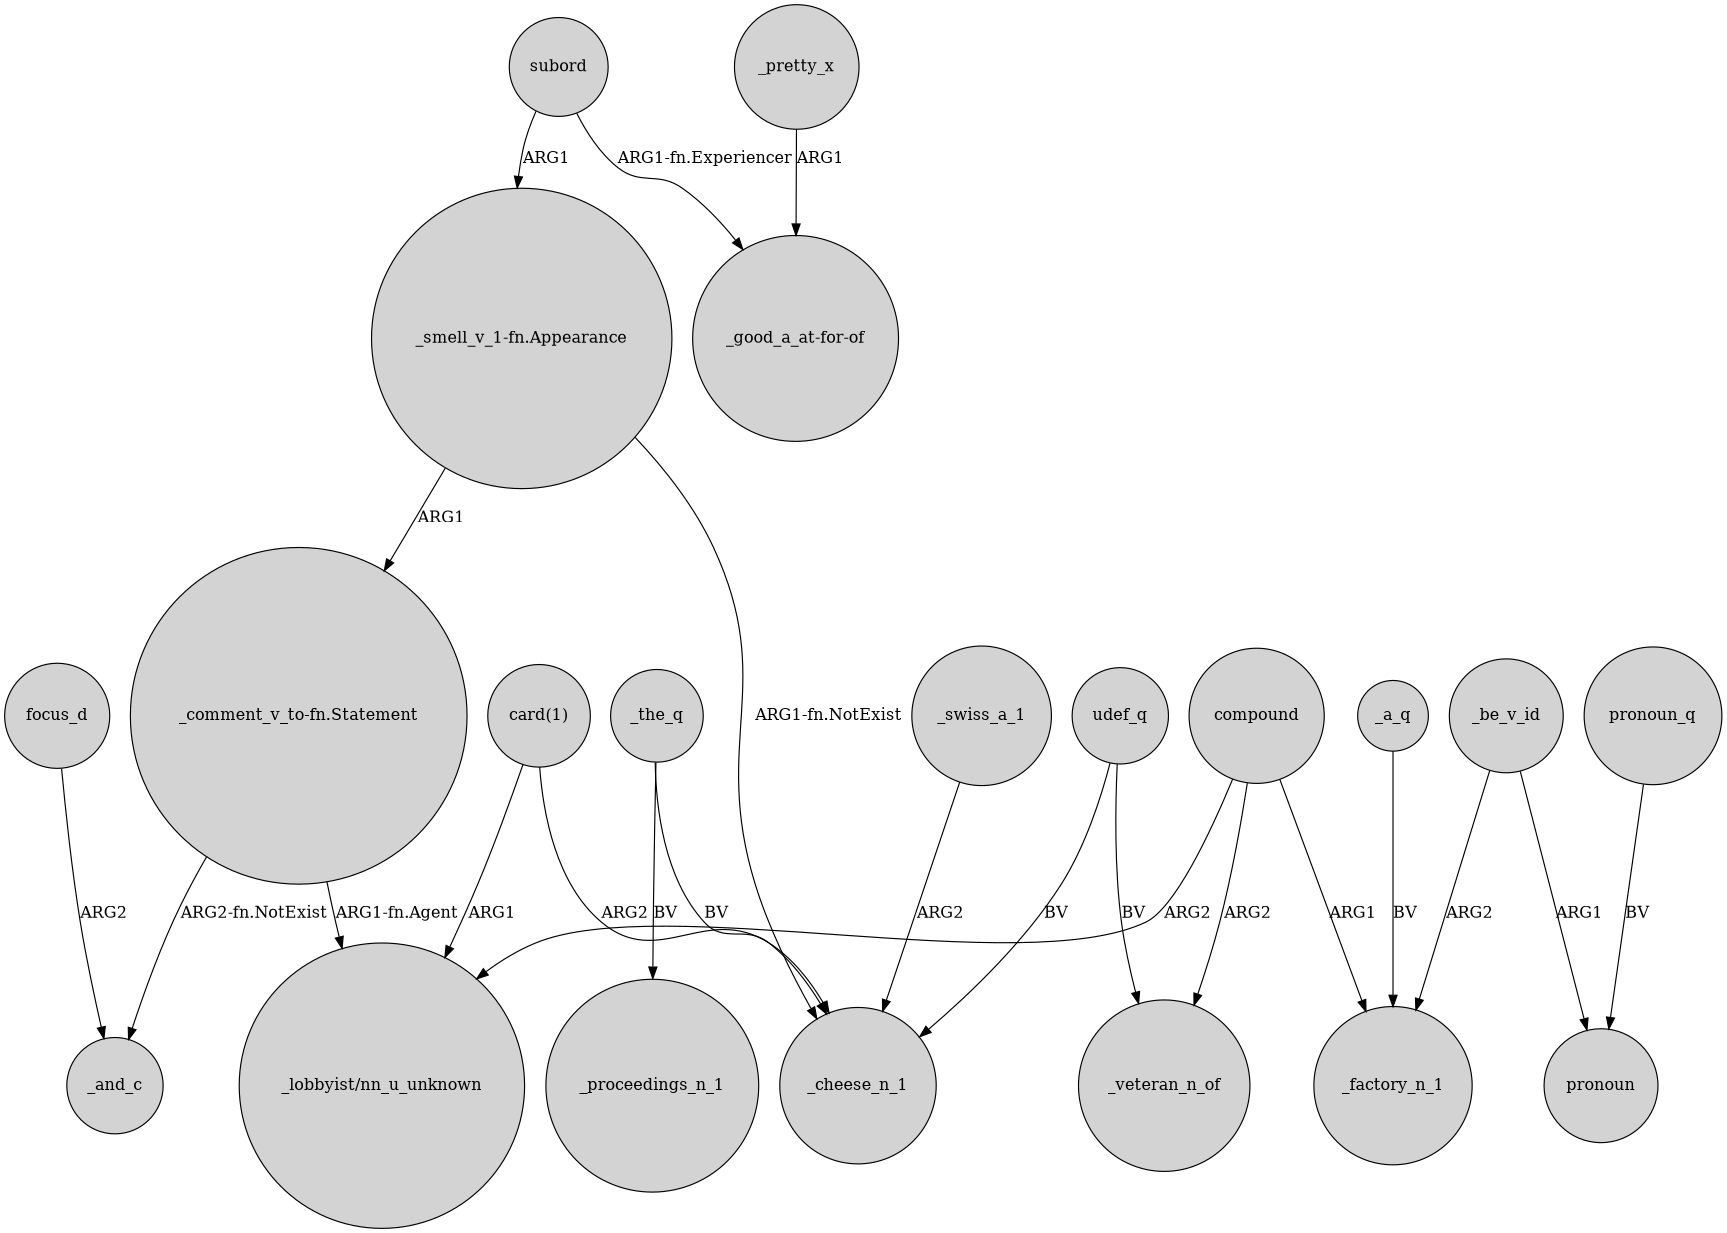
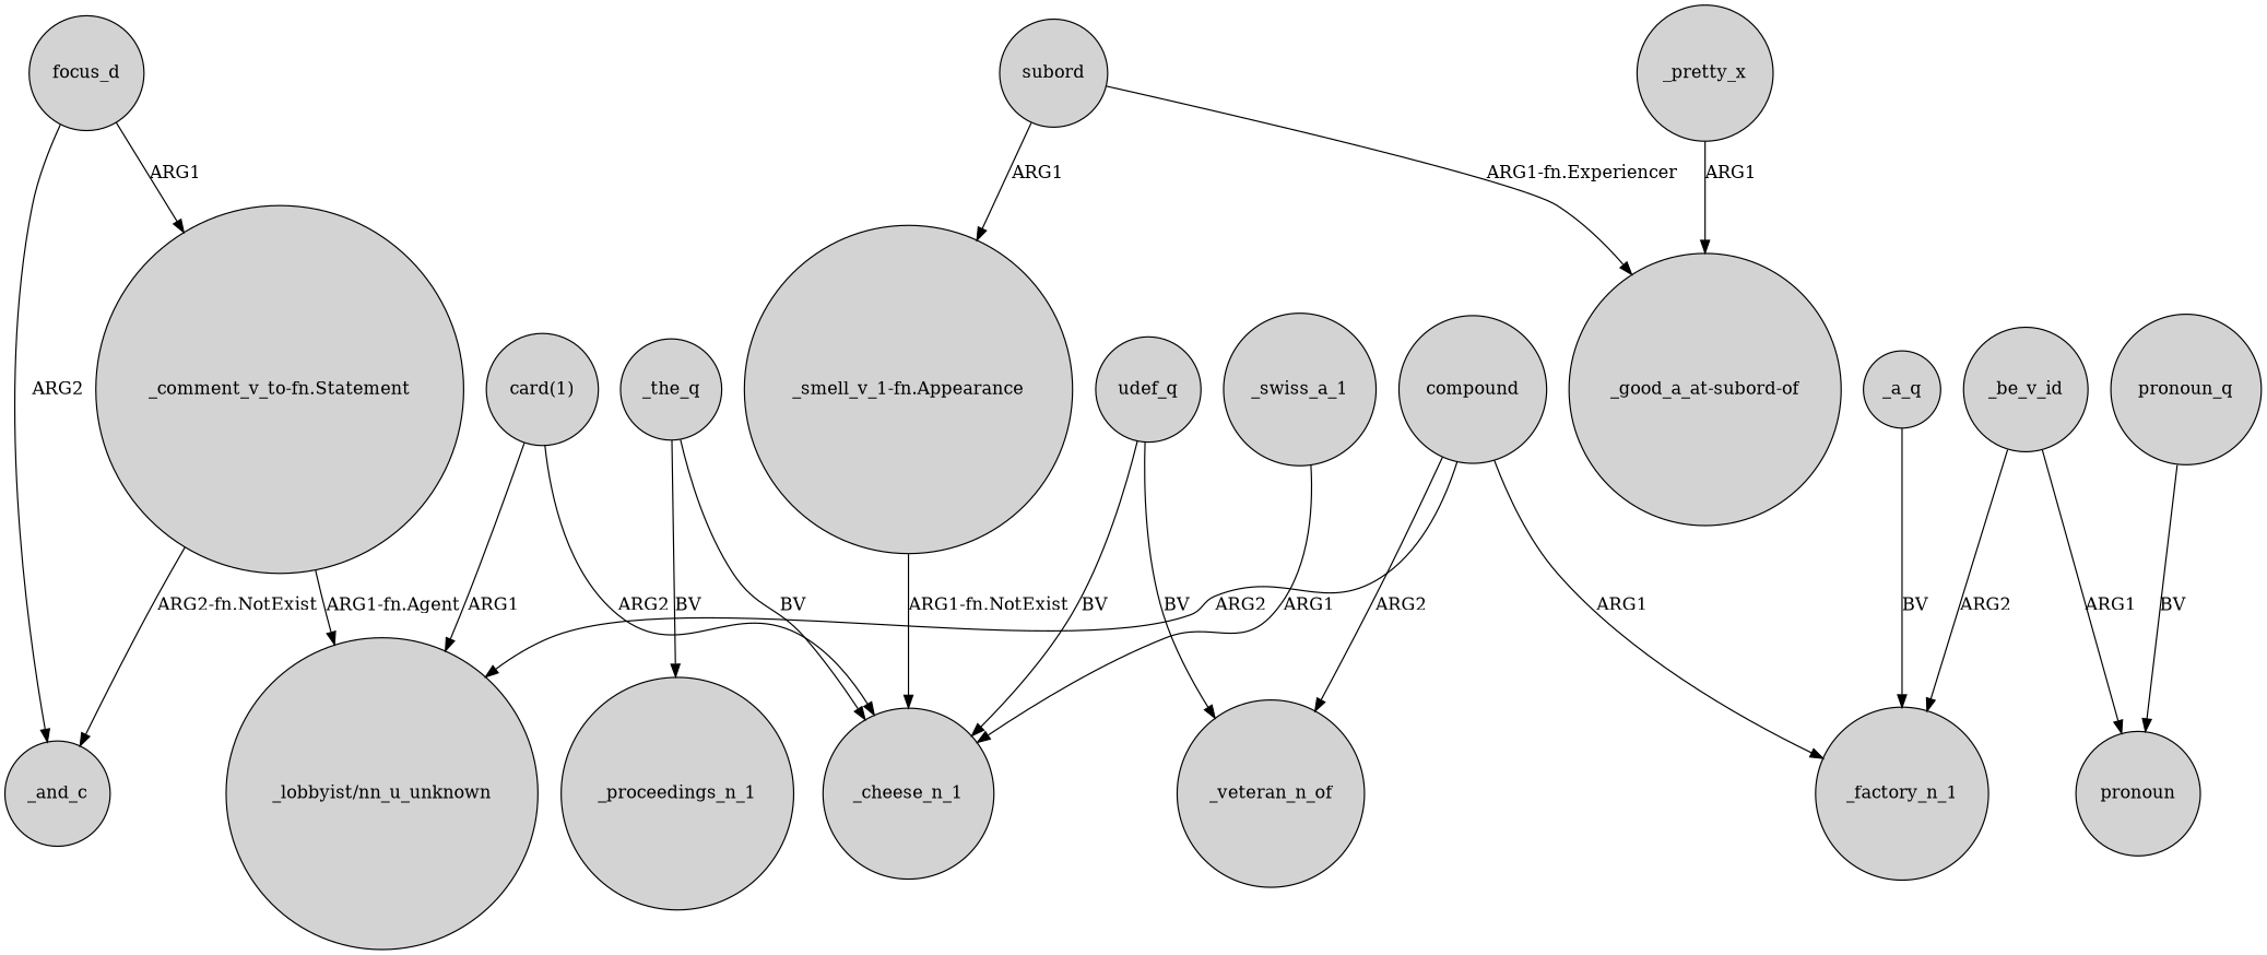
  digraph {
    node [shape=circle style=filled]
    compound
    "_lobbyist/nn_u_unknown"
    _factory_n_1
    _veteran_n_of
    _the_q
    _cheese_n_1
    _proceedings_n_1
    _pretty_x
-   "_good_a_at-for-of"
+   "_good_a_at-for-of" [label="_good_a_at-subord-of"]
    subord
    "_smell_v_1-fn.Appearance"
    "_comment_v_to-fn.Statement"
    _and_c
    udef_q
    _be_v_id
    n16 [label=pronoun]
    focus_d
    pronoun_q
    _swiss_a_1
    _a_q
    "card(1)"
    compound -> "_lobbyist/nn_u_unknown" [label=ARG2]
    compound -> _factory_n_1 [label=ARG1]
    compound -> _veteran_n_of [label=ARG2]
    _the_q -> _cheese_n_1 [label=BV]
    _the_q -> _proceedings_n_1 [label=BV]
    _pretty_x -> "_good_a_at-for-of" [label=ARG1]
    subord -> "_good_a_at-for-of" [label="ARG1-fn.Experiencer"]
    subord -> "_smell_v_1-fn.Appearance" [label=ARG1]
    "_smell_v_1-fn.Appearance" -> _cheese_n_1 [label="ARG1-fn.NotExist"]
    "_comment_v_to-fn.Statement" -> "_lobbyist/nn_u_unknown" [label="ARG1-fn.Agent"]
    "_comment_v_to-fn.Statement" -> _and_c [label="ARG2-fn.NotExist"]
    udef_q -> _veteran_n_of [label=BV]
    udef_q -> _cheese_n_1 [label=BV]
    _be_v_id -> _factory_n_1 [label=ARG2]
    _be_v_id -> n16 [label=ARG1]
-   "_smell_v_1-fn.Appearance" -> "_comment_v_to-fn.Statement" [label=ARG1]
+   focus_d -> "_comment_v_to-fn.Statement" [label=ARG1]
    focus_d -> _and_c [label=ARG2]
    pronoun_q -> n16 [label=BV]
-   _swiss_a_1 -> _cheese_n_1 [label=ARG2]
+   _swiss_a_1 -> _cheese_n_1 [label=ARG1]
    _a_q -> _factory_n_1 [label=BV]
    "card(1)" -> "_lobbyist/nn_u_unknown" [label=ARG1]
    "card(1)" -> _cheese_n_1 [label=ARG2]
  }
